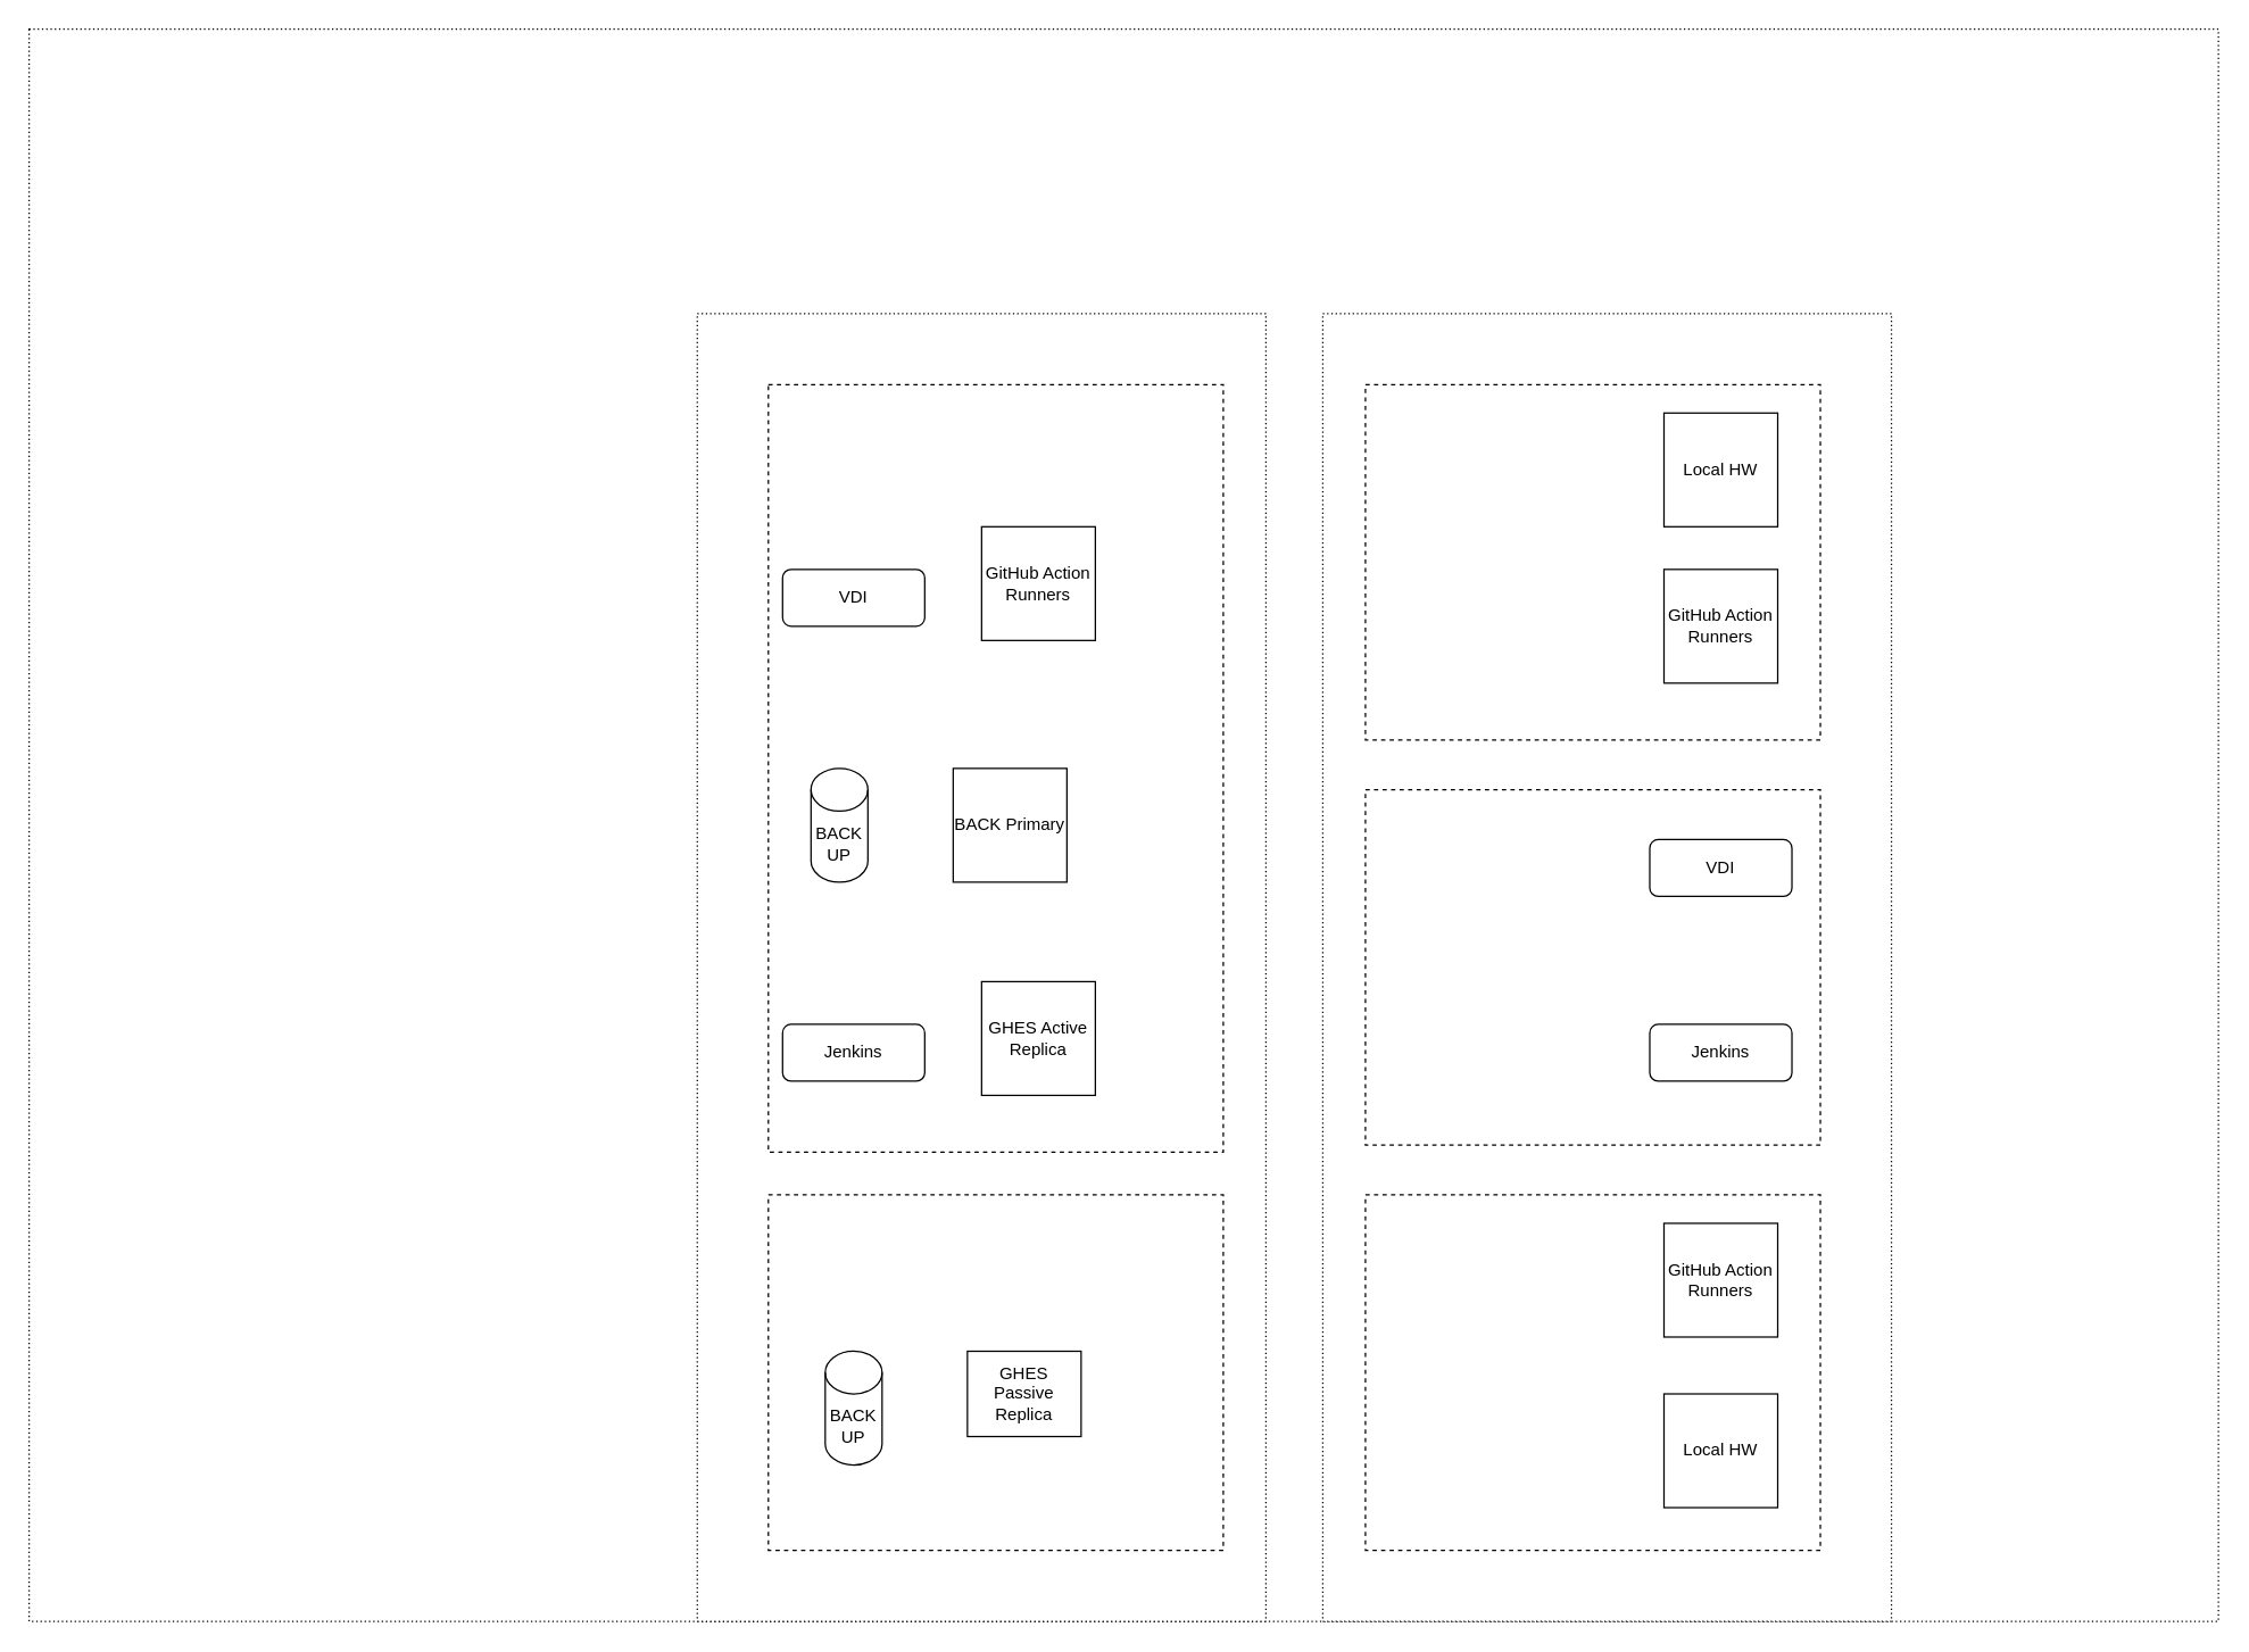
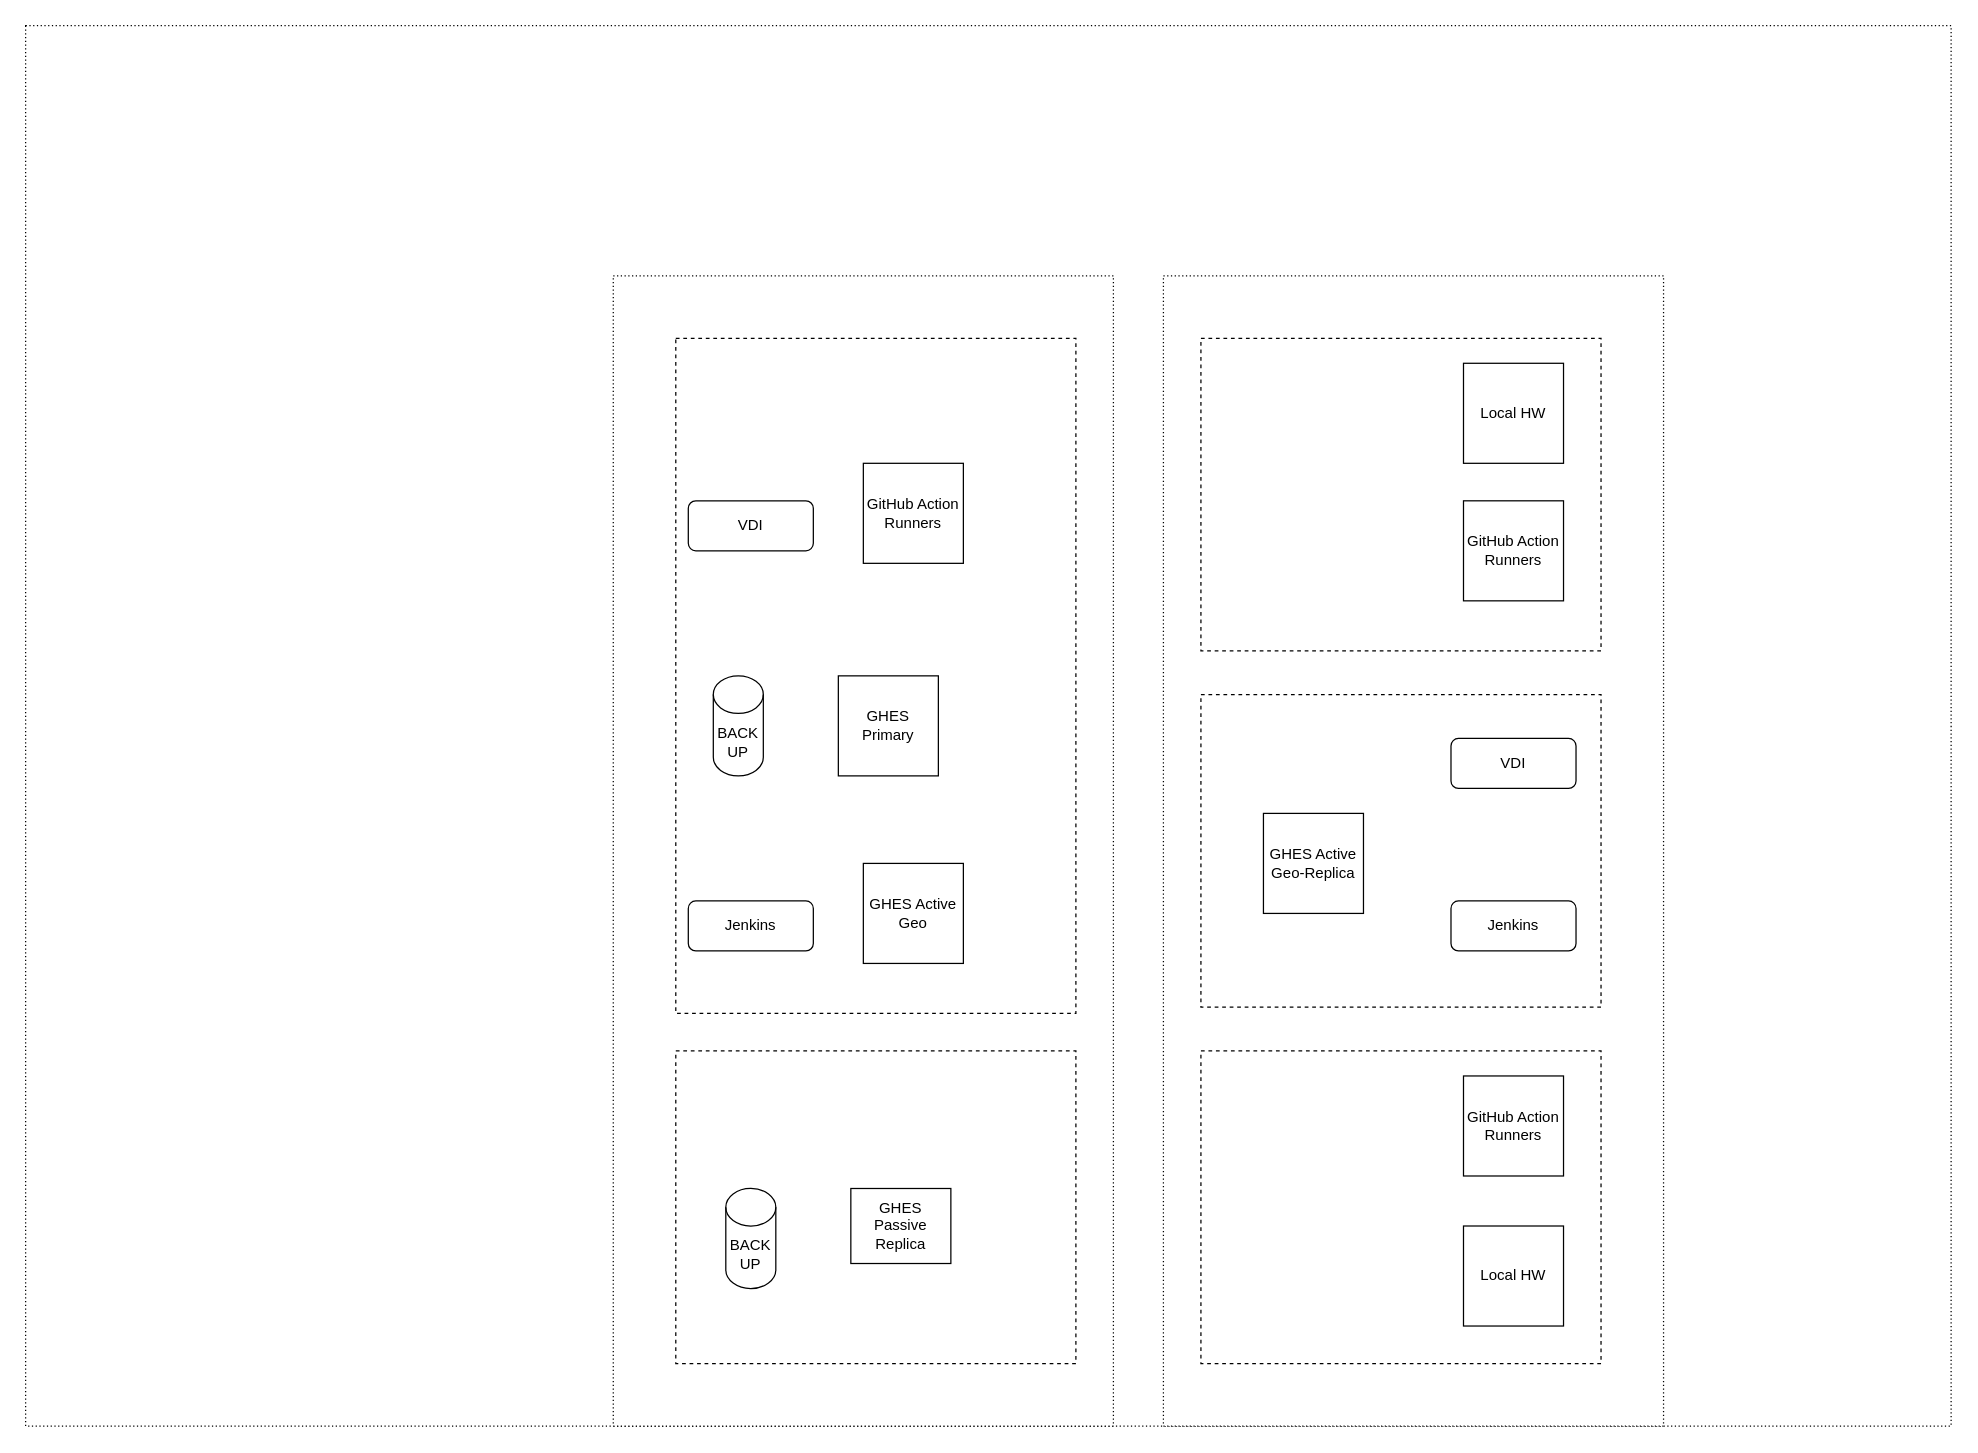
  <mxCell id="0" />
  <mxCell id="1" parent="0" />
  <mxCell id="2" value="" style="rounded=0;whiteSpace=wrap;html=1;dashed=1;dashPattern=1 2;" vertex="1" parent="1"><mxGeometry x="20" y="20" width="1540" height="1120" as="geometry" /></mxCell>
  <mxCell id="3" value="" style="rounded=0;whiteSpace=wrap;html=1;dashed=1;dashPattern=1 2;" vertex="1" parent="1"><mxGeometry x="930" y="220" width="400" height="920" as="geometry" /></mxCell>
  <mxCell id="4" value="" style="rounded=0;whiteSpace=wrap;html=1;dashed=1;" vertex="1" parent="1"><mxGeometry x="960" y="270" width="320" height="250" as="geometry" /></mxCell>
  <mxCell id="5" value="" style="rounded=0;whiteSpace=wrap;html=1;dashed=1;" vertex="1" parent="1"><mxGeometry x="960" y="555" width="320" height="250" as="geometry" /></mxCell>
  <mxCell id="6" value="" style="rounded=0;whiteSpace=wrap;html=1;dashed=1;" vertex="1" parent="1"><mxGeometry x="960" y="840" width="320" height="250" as="geometry" /></mxCell>
  <mxCell id="7" value="GitHub Action Runners" style="whiteSpace=wrap;html=1;aspect=fixed;" vertex="1" parent="1"><mxGeometry x="1170" y="400" width="80" height="80" as="geometry" /></mxCell>
  <mxCell id="8" value="GitHub Action Runners" style="whiteSpace=wrap;html=1;aspect=fixed;" vertex="1" parent="1"><mxGeometry x="1170" y="860" width="80" height="80" as="geometry" /></mxCell>
  <mxCell id="9" value="Local HW" style="whiteSpace=wrap;html=1;aspect=fixed;" vertex="1" parent="1"><mxGeometry x="1170" y="980" width="80" height="80" as="geometry" /></mxCell>
  <mxCell id="10" value="Local HW" style="whiteSpace=wrap;html=1;aspect=fixed;" vertex="1" parent="1"><mxGeometry x="1170" y="290" width="80" height="80" as="geometry" /></mxCell>
+ <mxCell id="11" value="GHES Active Geo-Replica" style="whiteSpace=wrap;html=1;aspect=fixed;" vertex="1" parent="1"><mxGeometry x="1010" y="650" width="80" height="80" as="geometry" /></mxCell>
  <mxCell id="12" value="" style="rounded=0;whiteSpace=wrap;html=1;dashed=1;dashPattern=1 2;" vertex="1" parent="1"><mxGeometry x="490" y="220" width="400" height="920" as="geometry" /></mxCell>
  <mxCell id="13" value="" style="rounded=0;whiteSpace=wrap;html=1;dashed=1;" vertex="1" parent="1"><mxGeometry x="540" y="270" width="320" height="540" as="geometry" /></mxCell>
  <mxCell id="14" value="" style="rounded=0;whiteSpace=wrap;html=1;dashed=1;" vertex="1" parent="1"><mxGeometry x="540" y="840" width="320" height="250" as="geometry" /></mxCell>
  <mxCell id="15" value="GitHub Action Runners" style="whiteSpace=wrap;html=1;aspect=fixed;" vertex="1" parent="1"><mxGeometry x="690" y="370" width="80" height="80" as="geometry" /></mxCell>
- <mxCell id="16" value="BACK Primary" style="whiteSpace=wrap;html=1;aspect=fixed;" vertex="1" parent="1"><mxGeometry x="670" y="540" width="80" height="80" as="geometry" /></mxCell>
- <mxCell id="17" value="GHES Active Replica" style="whiteSpace=wrap;html=1;aspect=fixed;" vertex="1" parent="1"><mxGeometry x="690" y="690" width="80" height="80" as="geometry" /></mxCell>
+ <mxCell id="16" value="GHES Primary" style="whiteSpace=wrap;html=1;aspect=fixed;" vertex="1" parent="1"><mxGeometry x="670" y="540" width="80" height="80" as="geometry" /></mxCell>
+ <mxCell id="17" value="GHES Active Geo" style="whiteSpace=wrap;html=1;aspect=fixed;" vertex="1" parent="1"><mxGeometry x="690" y="690" width="80" height="80" as="geometry" /></mxCell>
  <mxCell id="18" value="Jenkins" style="rounded=1;whiteSpace=wrap;html=1;" vertex="1" parent="1"><mxGeometry x="550" y="720" width="100" height="40" as="geometry" /></mxCell>
  <mxCell id="19" value="BACK&lt;br&gt;UP" style="shape=cylinder3;whiteSpace=wrap;html=1;boundedLbl=1;backgroundOutline=1;size=15;" vertex="1" parent="1"><mxGeometry x="570" y="540" width="40" height="80" as="geometry" /></mxCell>
  <mxCell id="20" value="VDI" style="rounded=1;whiteSpace=wrap;html=1;" vertex="1" parent="1"><mxGeometry x="550" y="400" width="100" height="40" as="geometry" /></mxCell>
  <mxCell id="21" value="VDI" style="rounded=1;whiteSpace=wrap;html=1;" vertex="1" parent="1"><mxGeometry x="1160" y="590" width="100" height="40" as="geometry" /></mxCell>
  <mxCell id="22" value="GHES Passive Replica" style="whiteSpace=wrap;html=1;aspect=fixed;" vertex="1" parent="1"><mxGeometry x="680" y="950" width="80" height="60" as="geometry" /></mxCell>
  <mxCell id="23" value="BACK&lt;br&gt;UP" style="shape=cylinder3;whiteSpace=wrap;html=1;boundedLbl=1;backgroundOutline=1;size=15;" vertex="1" parent="1"><mxGeometry x="580" y="950" width="40" height="80" as="geometry" /></mxCell>
  <mxCell id="24" value="Jenkins" style="rounded=1;whiteSpace=wrap;html=1;" vertex="1" parent="1"><mxGeometry x="1160" y="720" width="100" height="40" as="geometry" /></mxCell>
